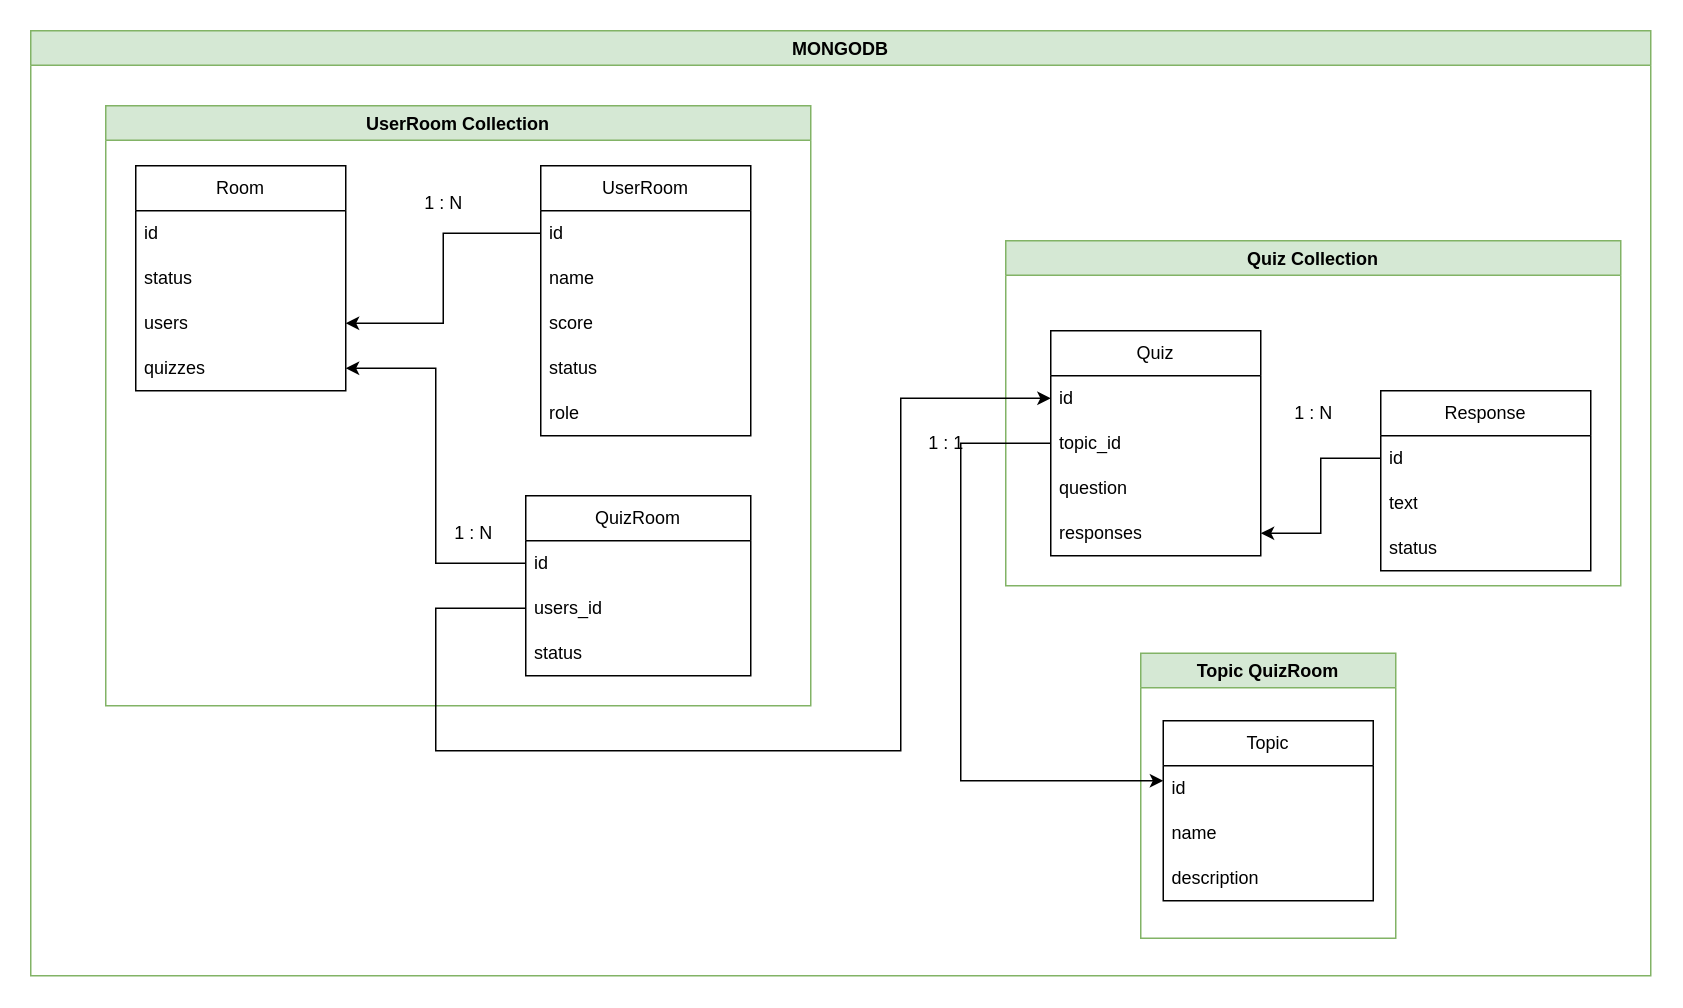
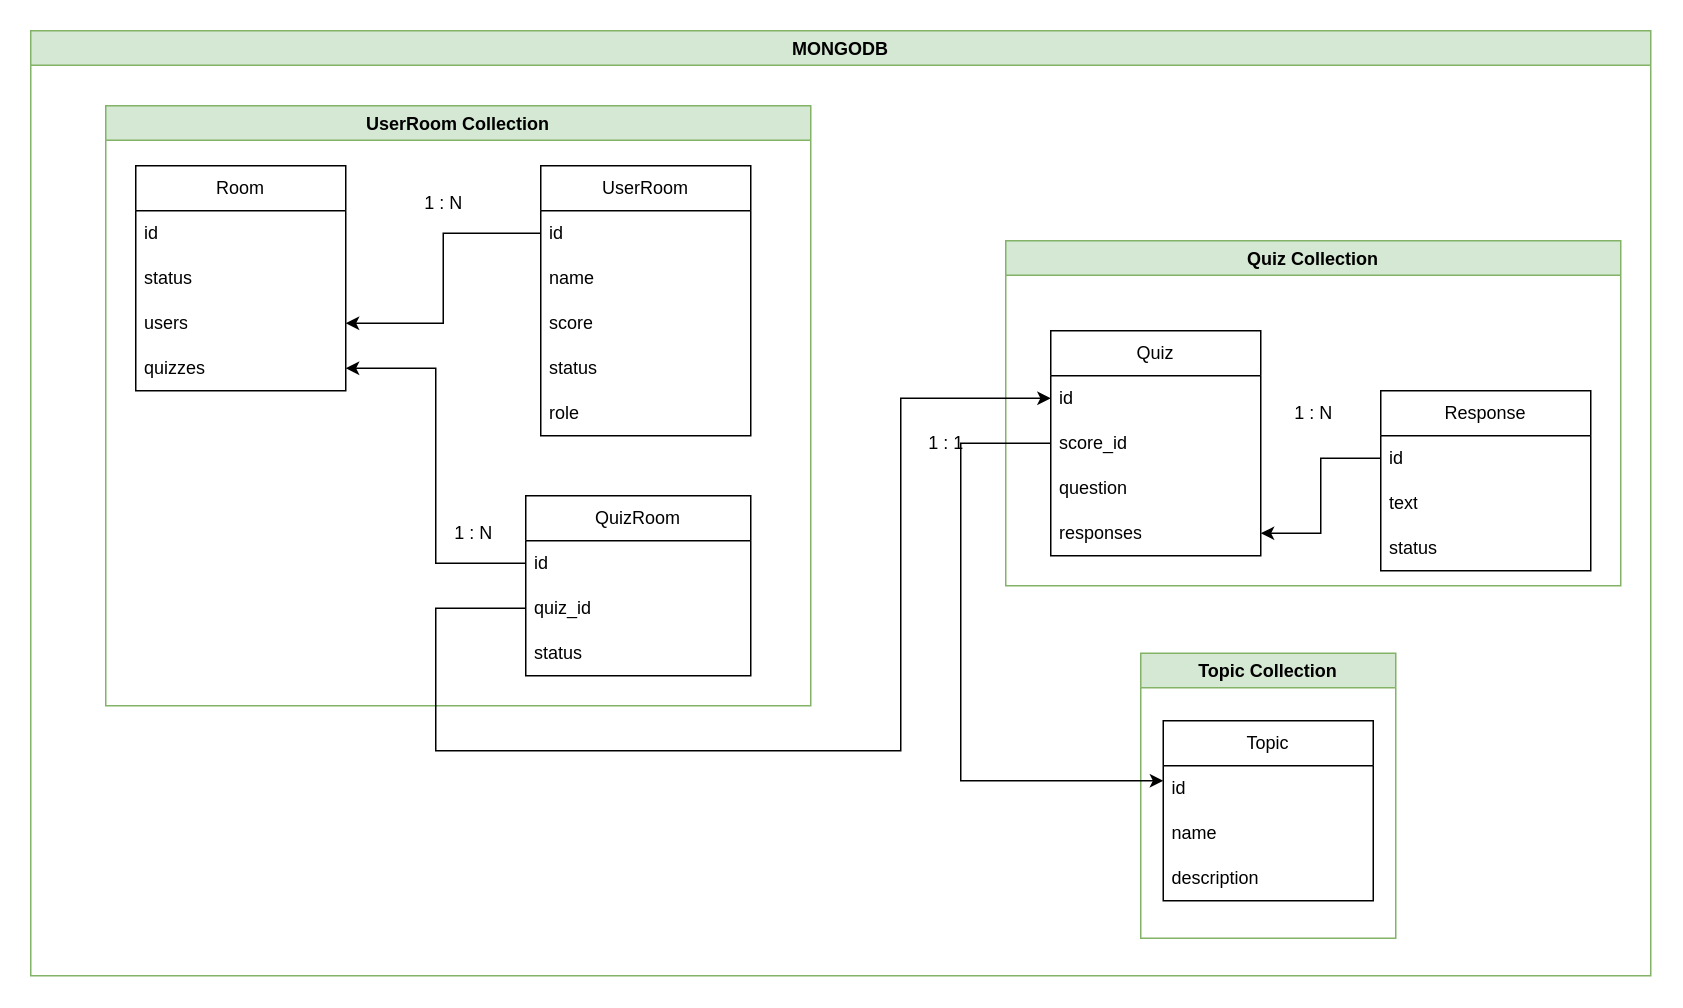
  <mxCell id="0" />
  <mxCell id="1" parent="0" />
  <mxCell id="2" value="MONGODB" style="swimlane;fillColor=#d5e8d4;strokeColor=#82b366;" vertex="1" parent="1"><mxGeometry x="20" y="20" width="1080" height="630" as="geometry" /></mxCell>
  <mxCell id="3" value="Quiz Collection" style="swimlane;fillColor=#d5e8d4;strokeColor=#82b366;" vertex="1" parent="2"><mxGeometry x="650" y="140" width="410" height="230" as="geometry" /></mxCell>
  <mxCell id="4" value="Response" style="swimlane;fontStyle=0;childLayout=stackLayout;horizontal=1;startSize=30;horizontalStack=0;resizeParent=1;resizeParentMax=0;resizeLast=0;collapsible=1;marginBottom=0;whiteSpace=wrap;html=1;" vertex="1" parent="3"><mxGeometry x="250" y="100" width="140" height="120" as="geometry" /></mxCell>
  <mxCell id="5" value="id" style="text;strokeColor=none;fillColor=none;align=left;verticalAlign=middle;spacingLeft=4;spacingRight=4;overflow=hidden;points=[[0,0.5],[1,0.5]];portConstraint=eastwest;rotatable=0;whiteSpace=wrap;html=1;" vertex="1" parent="4"><mxGeometry y="30" width="140" height="30" as="geometry" /></mxCell>
  <mxCell id="6" value="text" style="text;strokeColor=none;fillColor=none;align=left;verticalAlign=middle;spacingLeft=4;spacingRight=4;overflow=hidden;points=[[0,0.5],[1,0.5]];portConstraint=eastwest;rotatable=0;whiteSpace=wrap;html=1;" vertex="1" parent="4"><mxGeometry y="60" width="140" height="30" as="geometry" /></mxCell>
  <mxCell id="7" value="status" style="text;strokeColor=none;fillColor=none;align=left;verticalAlign=middle;spacingLeft=4;spacingRight=4;overflow=hidden;points=[[0,0.5],[1,0.5]];portConstraint=eastwest;rotatable=0;whiteSpace=wrap;html=1;" vertex="1" parent="4"><mxGeometry y="90" width="140" height="30" as="geometry" /></mxCell>
  <mxCell id="8" value="1 : N" style="text;html=1;align=center;verticalAlign=middle;resizable=0;points=[];autosize=1;strokeColor=none;fillColor=none;" vertex="1" parent="3"><mxGeometry x="180" y="100" width="50" height="30" as="geometry" /></mxCell>
  <mxCell id="9" value="Quiz" style="swimlane;fontStyle=0;childLayout=stackLayout;horizontal=1;startSize=30;horizontalStack=0;resizeParent=1;resizeParentMax=0;resizeLast=0;collapsible=1;marginBottom=0;whiteSpace=wrap;html=1;" vertex="1" parent="3"><mxGeometry x="30" y="60" width="140" height="150" as="geometry" /></mxCell>
  <mxCell id="10" value="id" style="text;strokeColor=none;fillColor=none;align=left;verticalAlign=middle;spacingLeft=4;spacingRight=4;overflow=hidden;points=[[0,0.5],[1,0.5]];portConstraint=eastwest;rotatable=0;whiteSpace=wrap;html=1;" vertex="1" parent="9"><mxGeometry y="30" width="140" height="30" as="geometry" /></mxCell>
- <mxCell id="11" value="topic_id" style="text;strokeColor=none;fillColor=none;align=left;verticalAlign=middle;spacingLeft=4;spacingRight=4;overflow=hidden;points=[[0,0.5],[1,0.5]];portConstraint=eastwest;rotatable=0;whiteSpace=wrap;html=1;" vertex="1" parent="9"><mxGeometry y="60" width="140" height="30" as="geometry" /></mxCell>
+ <mxCell id="11" value="score_id" style="text;strokeColor=none;fillColor=none;align=left;verticalAlign=middle;spacingLeft=4;spacingRight=4;overflow=hidden;points=[[0,0.5],[1,0.5]];portConstraint=eastwest;rotatable=0;whiteSpace=wrap;html=1;" vertex="1" parent="9"><mxGeometry y="60" width="140" height="30" as="geometry" /></mxCell>
  <mxCell id="12" value="question" style="text;strokeColor=none;fillColor=none;align=left;verticalAlign=middle;spacingLeft=4;spacingRight=4;overflow=hidden;points=[[0,0.5],[1,0.5]];portConstraint=eastwest;rotatable=0;whiteSpace=wrap;html=1;" vertex="1" parent="9"><mxGeometry y="90" width="140" height="30" as="geometry" /></mxCell>
  <mxCell id="13" value="responses" style="text;strokeColor=none;fillColor=none;align=left;verticalAlign=middle;spacingLeft=4;spacingRight=4;overflow=hidden;points=[[0,0.5],[1,0.5]];portConstraint=eastwest;rotatable=0;whiteSpace=wrap;html=1;" vertex="1" parent="9"><mxGeometry y="120" width="140" height="30" as="geometry" /></mxCell>
  <mxCell id="14" style="edgeStyle=orthogonalEdgeStyle;rounded=0;orthogonalLoop=1;jettySize=auto;html=1;entryX=1;entryY=0.5;entryDx=0;entryDy=0;" edge="1" parent="3" source="5" target="13"><mxGeometry relative="1" as="geometry" /></mxCell>
  <mxCell id="15" value="Topic" style="swimlane;fontStyle=0;childLayout=stackLayout;horizontal=1;startSize=30;horizontalStack=0;resizeParent=1;resizeParentMax=0;resizeLast=0;collapsible=1;marginBottom=0;whiteSpace=wrap;html=1;" vertex="1" parent="2"><mxGeometry x="755" y="460" width="140" height="120" as="geometry" /></mxCell>
  <mxCell id="16" value="id" style="text;strokeColor=none;fillColor=none;align=left;verticalAlign=middle;spacingLeft=4;spacingRight=4;overflow=hidden;points=[[0,0.5],[1,0.5]];portConstraint=eastwest;rotatable=0;whiteSpace=wrap;html=1;" vertex="1" parent="15"><mxGeometry y="30" width="140" height="30" as="geometry" /></mxCell>
  <mxCell id="17" value="name" style="text;strokeColor=none;fillColor=none;align=left;verticalAlign=middle;spacingLeft=4;spacingRight=4;overflow=hidden;points=[[0,0.5],[1,0.5]];portConstraint=eastwest;rotatable=0;whiteSpace=wrap;html=1;" vertex="1" parent="15"><mxGeometry y="60" width="140" height="30" as="geometry" /></mxCell>
  <mxCell id="18" value="description" style="text;strokeColor=none;fillColor=none;align=left;verticalAlign=middle;spacingLeft=4;spacingRight=4;overflow=hidden;points=[[0,0.5],[1,0.5]];portConstraint=eastwest;rotatable=0;whiteSpace=wrap;html=1;" vertex="1" parent="15"><mxGeometry y="90" width="140" height="30" as="geometry" /></mxCell>
- <mxCell id="19" value="Topic QuizRoom" style="swimlane;fillColor=#d5e8d4;strokeColor=#82b366;" vertex="1" parent="2"><mxGeometry x="740" y="415" width="170" height="190" as="geometry" /></mxCell>
+ <mxCell id="19" value="Topic Collection" style="swimlane;fillColor=#d5e8d4;strokeColor=#82b366;" vertex="1" parent="2"><mxGeometry x="740" y="415" width="170" height="190" as="geometry" /></mxCell>
  <mxCell id="20" value="UserRoom" style="swimlane;fontStyle=0;childLayout=stackLayout;horizontal=1;startSize=30;horizontalStack=0;resizeParent=1;resizeParentMax=0;resizeLast=0;collapsible=1;marginBottom=0;whiteSpace=wrap;html=1;strokeWidth=1;" vertex="1" parent="2"><mxGeometry x="340" y="90" width="140" height="180" as="geometry" /></mxCell>
  <mxCell id="21" value="id" style="text;strokeColor=none;fillColor=none;align=left;verticalAlign=middle;spacingLeft=4;spacingRight=4;overflow=hidden;points=[[0,0.5],[1,0.5]];portConstraint=eastwest;rotatable=0;whiteSpace=wrap;html=1;" vertex="1" parent="20"><mxGeometry y="30" width="140" height="30" as="geometry" /></mxCell>
  <mxCell id="22" value="name" style="text;strokeColor=none;fillColor=none;align=left;verticalAlign=middle;spacingLeft=4;spacingRight=4;overflow=hidden;points=[[0,0.5],[1,0.5]];portConstraint=eastwest;rotatable=0;whiteSpace=wrap;html=1;" vertex="1" parent="20"><mxGeometry y="60" width="140" height="30" as="geometry" /></mxCell>
  <mxCell id="23" value="score" style="text;strokeColor=none;fillColor=none;align=left;verticalAlign=middle;spacingLeft=4;spacingRight=4;overflow=hidden;points=[[0,0.5],[1,0.5]];portConstraint=eastwest;rotatable=0;whiteSpace=wrap;html=1;" vertex="1" parent="20"><mxGeometry y="90" width="140" height="30" as="geometry" /></mxCell>
  <mxCell id="24" value="status" style="text;strokeColor=none;fillColor=none;align=left;verticalAlign=middle;spacingLeft=4;spacingRight=4;overflow=hidden;points=[[0,0.5],[1,0.5]];portConstraint=eastwest;rotatable=0;whiteSpace=wrap;html=1;" vertex="1" parent="20"><mxGeometry y="120" width="140" height="30" as="geometry" /></mxCell>
  <mxCell id="25" value="role" style="text;strokeColor=none;fillColor=none;align=left;verticalAlign=middle;spacingLeft=4;spacingRight=4;overflow=hidden;points=[[0,0.5],[1,0.5]];portConstraint=eastwest;rotatable=0;whiteSpace=wrap;html=1;" vertex="1" parent="20"><mxGeometry y="150" width="140" height="30" as="geometry" /></mxCell>
  <mxCell id="26" value="Room" style="swimlane;fontStyle=0;childLayout=stackLayout;horizontal=1;startSize=30;horizontalStack=0;resizeParent=1;resizeParentMax=0;resizeLast=0;collapsible=1;marginBottom=0;whiteSpace=wrap;html=1;" vertex="1" parent="2"><mxGeometry x="70" y="90" width="140" height="150" as="geometry" /></mxCell>
  <mxCell id="27" value="id" style="text;strokeColor=none;fillColor=none;align=left;verticalAlign=middle;spacingLeft=4;spacingRight=4;overflow=hidden;points=[[0,0.5],[1,0.5]];portConstraint=eastwest;rotatable=0;whiteSpace=wrap;html=1;" vertex="1" parent="26"><mxGeometry y="30" width="140" height="30" as="geometry" /></mxCell>
  <mxCell id="28" value="status" style="text;strokeColor=none;fillColor=none;align=left;verticalAlign=middle;spacingLeft=4;spacingRight=4;overflow=hidden;points=[[0,0.5],[1,0.5]];portConstraint=eastwest;rotatable=0;whiteSpace=wrap;html=1;" vertex="1" parent="26"><mxGeometry y="60" width="140" height="30" as="geometry" /></mxCell>
  <mxCell id="29" value="users" style="text;strokeColor=none;fillColor=none;align=left;verticalAlign=middle;spacingLeft=4;spacingRight=4;overflow=hidden;points=[[0,0.5],[1,0.5]];portConstraint=eastwest;rotatable=0;whiteSpace=wrap;html=1;" vertex="1" parent="26"><mxGeometry y="90" width="140" height="30" as="geometry" /></mxCell>
  <mxCell id="30" value="quizzes" style="text;strokeColor=none;fillColor=none;align=left;verticalAlign=middle;spacingLeft=4;spacingRight=4;overflow=hidden;points=[[0,0.5],[1,0.5]];portConstraint=eastwest;rotatable=0;whiteSpace=wrap;html=1;" vertex="1" parent="26"><mxGeometry y="120" width="140" height="30" as="geometry" /></mxCell>
  <mxCell id="31" value="1 : N" style="text;html=1;align=center;verticalAlign=middle;resizable=0;points=[];autosize=1;strokeColor=none;fillColor=none;" vertex="1" parent="2"><mxGeometry x="250" y="100" width="50" height="30" as="geometry" /></mxCell>
  <mxCell id="32" value="UserRoom Collection" style="swimlane;fillColor=#d5e8d4;strokeColor=#82b366;" vertex="1" parent="2"><mxGeometry x="50" y="50" width="470" height="400" as="geometry" /></mxCell>
  <mxCell id="33" value="1 : N" style="text;html=1;align=center;verticalAlign=middle;resizable=0;points=[];autosize=1;strokeColor=none;fillColor=none;" vertex="1" parent="32"><mxGeometry x="220" y="270" width="50" height="30" as="geometry" /></mxCell>
  <mxCell id="34" value="QuizRoom" style="swimlane;fontStyle=0;childLayout=stackLayout;horizontal=1;startSize=30;horizontalStack=0;resizeParent=1;resizeParentMax=0;resizeLast=0;collapsible=1;marginBottom=0;whiteSpace=wrap;html=1;" vertex="1" parent="2"><mxGeometry x="330" y="310" width="150" height="120" as="geometry" /></mxCell>
  <mxCell id="35" value="id" style="text;strokeColor=none;fillColor=none;align=left;verticalAlign=middle;spacingLeft=4;spacingRight=4;overflow=hidden;points=[[0,0.5],[1,0.5]];portConstraint=eastwest;rotatable=0;whiteSpace=wrap;html=1;" vertex="1" parent="34"><mxGeometry y="30" width="150" height="30" as="geometry" /></mxCell>
- <mxCell id="36" value="users_id" style="text;strokeColor=none;fillColor=none;align=left;verticalAlign=middle;spacingLeft=4;spacingRight=4;overflow=hidden;points=[[0,0.5],[1,0.5]];portConstraint=eastwest;rotatable=0;whiteSpace=wrap;html=1;" vertex="1" parent="34"><mxGeometry y="60" width="150" height="30" as="geometry" /></mxCell>
+ <mxCell id="36" value="quiz_id" style="text;strokeColor=none;fillColor=none;align=left;verticalAlign=middle;spacingLeft=4;spacingRight=4;overflow=hidden;points=[[0,0.5],[1,0.5]];portConstraint=eastwest;rotatable=0;whiteSpace=wrap;html=1;" vertex="1" parent="34"><mxGeometry y="60" width="150" height="30" as="geometry" /></mxCell>
  <mxCell id="37" value="status" style="text;strokeColor=none;fillColor=none;align=left;verticalAlign=middle;spacingLeft=4;spacingRight=4;overflow=hidden;points=[[0,0.5],[1,0.5]];portConstraint=eastwest;rotatable=0;whiteSpace=wrap;html=1;" vertex="1" parent="34"><mxGeometry y="90" width="150" height="30" as="geometry" /></mxCell>
  <mxCell id="38" style="edgeStyle=orthogonalEdgeStyle;rounded=0;orthogonalLoop=1;jettySize=auto;html=1;" edge="1" parent="2" source="21" target="29"><mxGeometry relative="1" as="geometry" /></mxCell>
  <mxCell id="39" style="edgeStyle=orthogonalEdgeStyle;rounded=0;orthogonalLoop=1;jettySize=auto;html=1;" edge="1" parent="2" source="35" target="30"><mxGeometry relative="1" as="geometry" /></mxCell>
  <mxCell id="40" style="edgeStyle=orthogonalEdgeStyle;rounded=0;orthogonalLoop=1;jettySize=auto;html=1;" edge="1" parent="2" source="11" target="16"><mxGeometry relative="1" as="geometry"><Array as="points"><mxPoint x="620" y="275" /><mxPoint x="620" y="500" /></Array></mxGeometry></mxCell>
  <mxCell id="41" style="edgeStyle=orthogonalEdgeStyle;rounded=0;orthogonalLoop=1;jettySize=auto;html=1;" edge="1" parent="2" source="36" target="10"><mxGeometry relative="1" as="geometry"><Array as="points"><mxPoint x="270" y="385" /><mxPoint x="270" y="480" /><mxPoint x="580" y="480" /><mxPoint x="580" y="245" /></Array></mxGeometry></mxCell>
  <mxCell id="42" value="1 : 1" style="text;html=1;align=center;verticalAlign=middle;resizable=0;points=[];autosize=1;strokeColor=none;fillColor=none;" vertex="1" parent="2"><mxGeometry x="585" y="260" width="50" height="30" as="geometry" /></mxCell>
